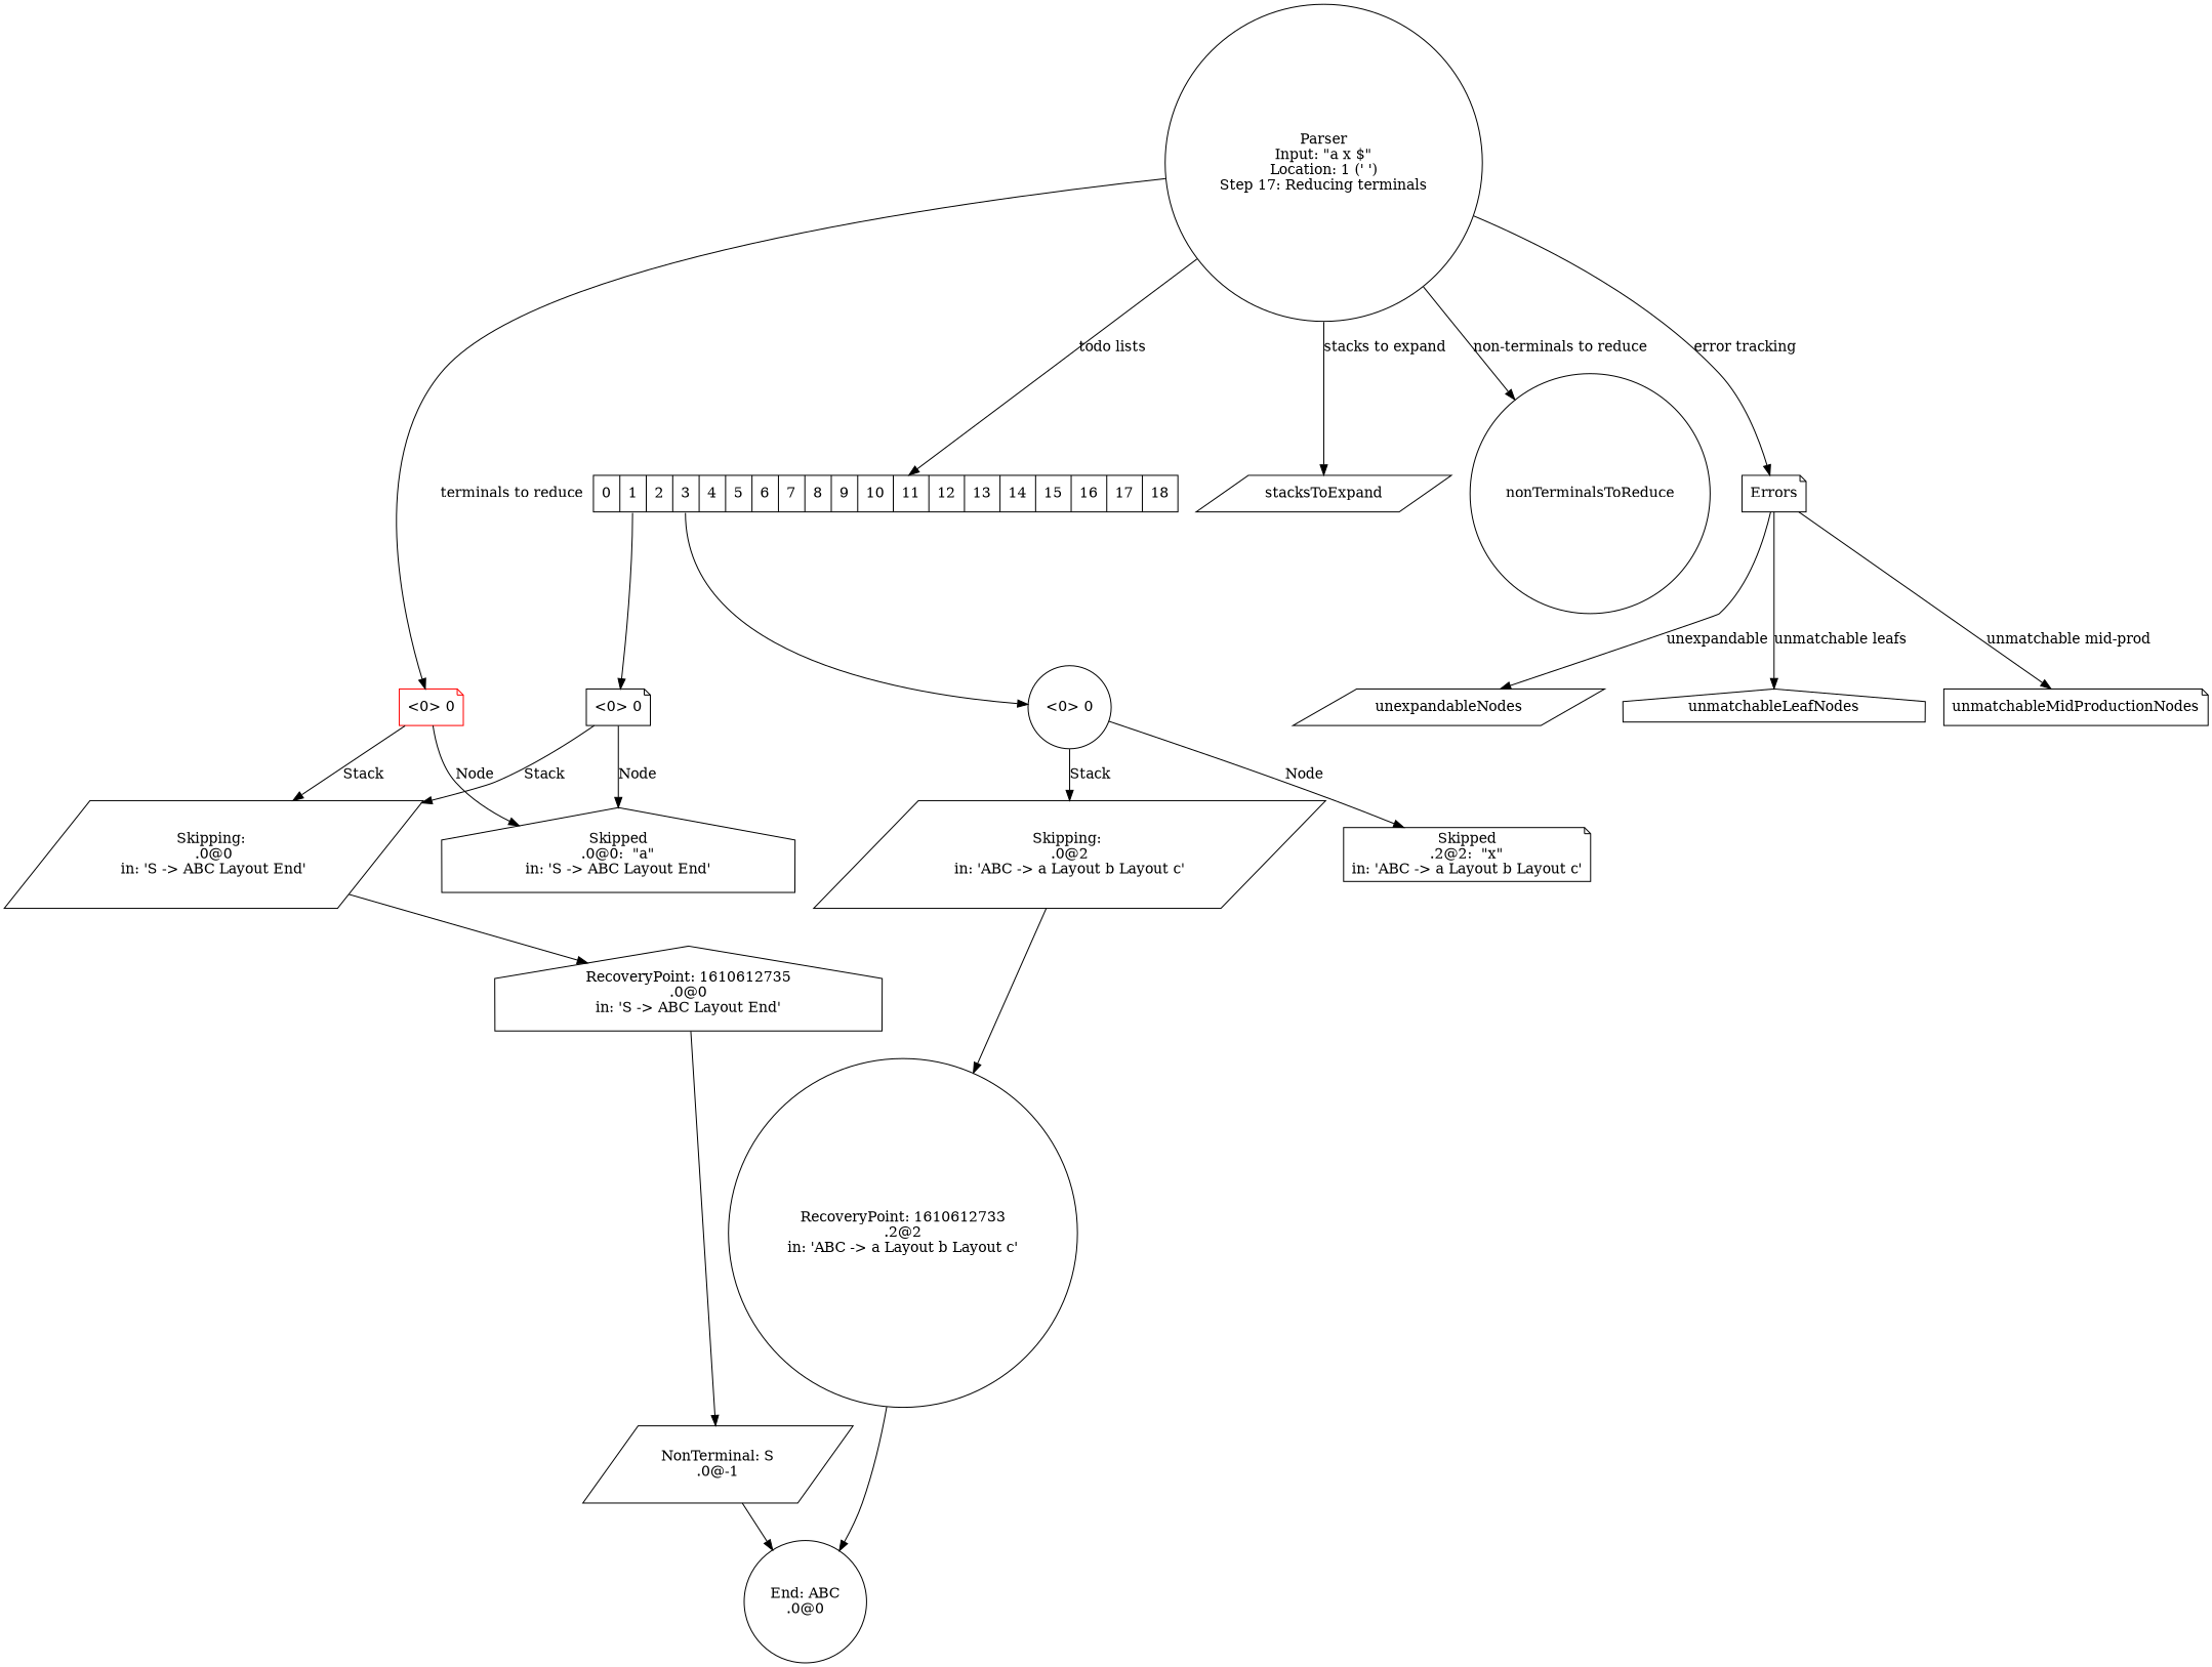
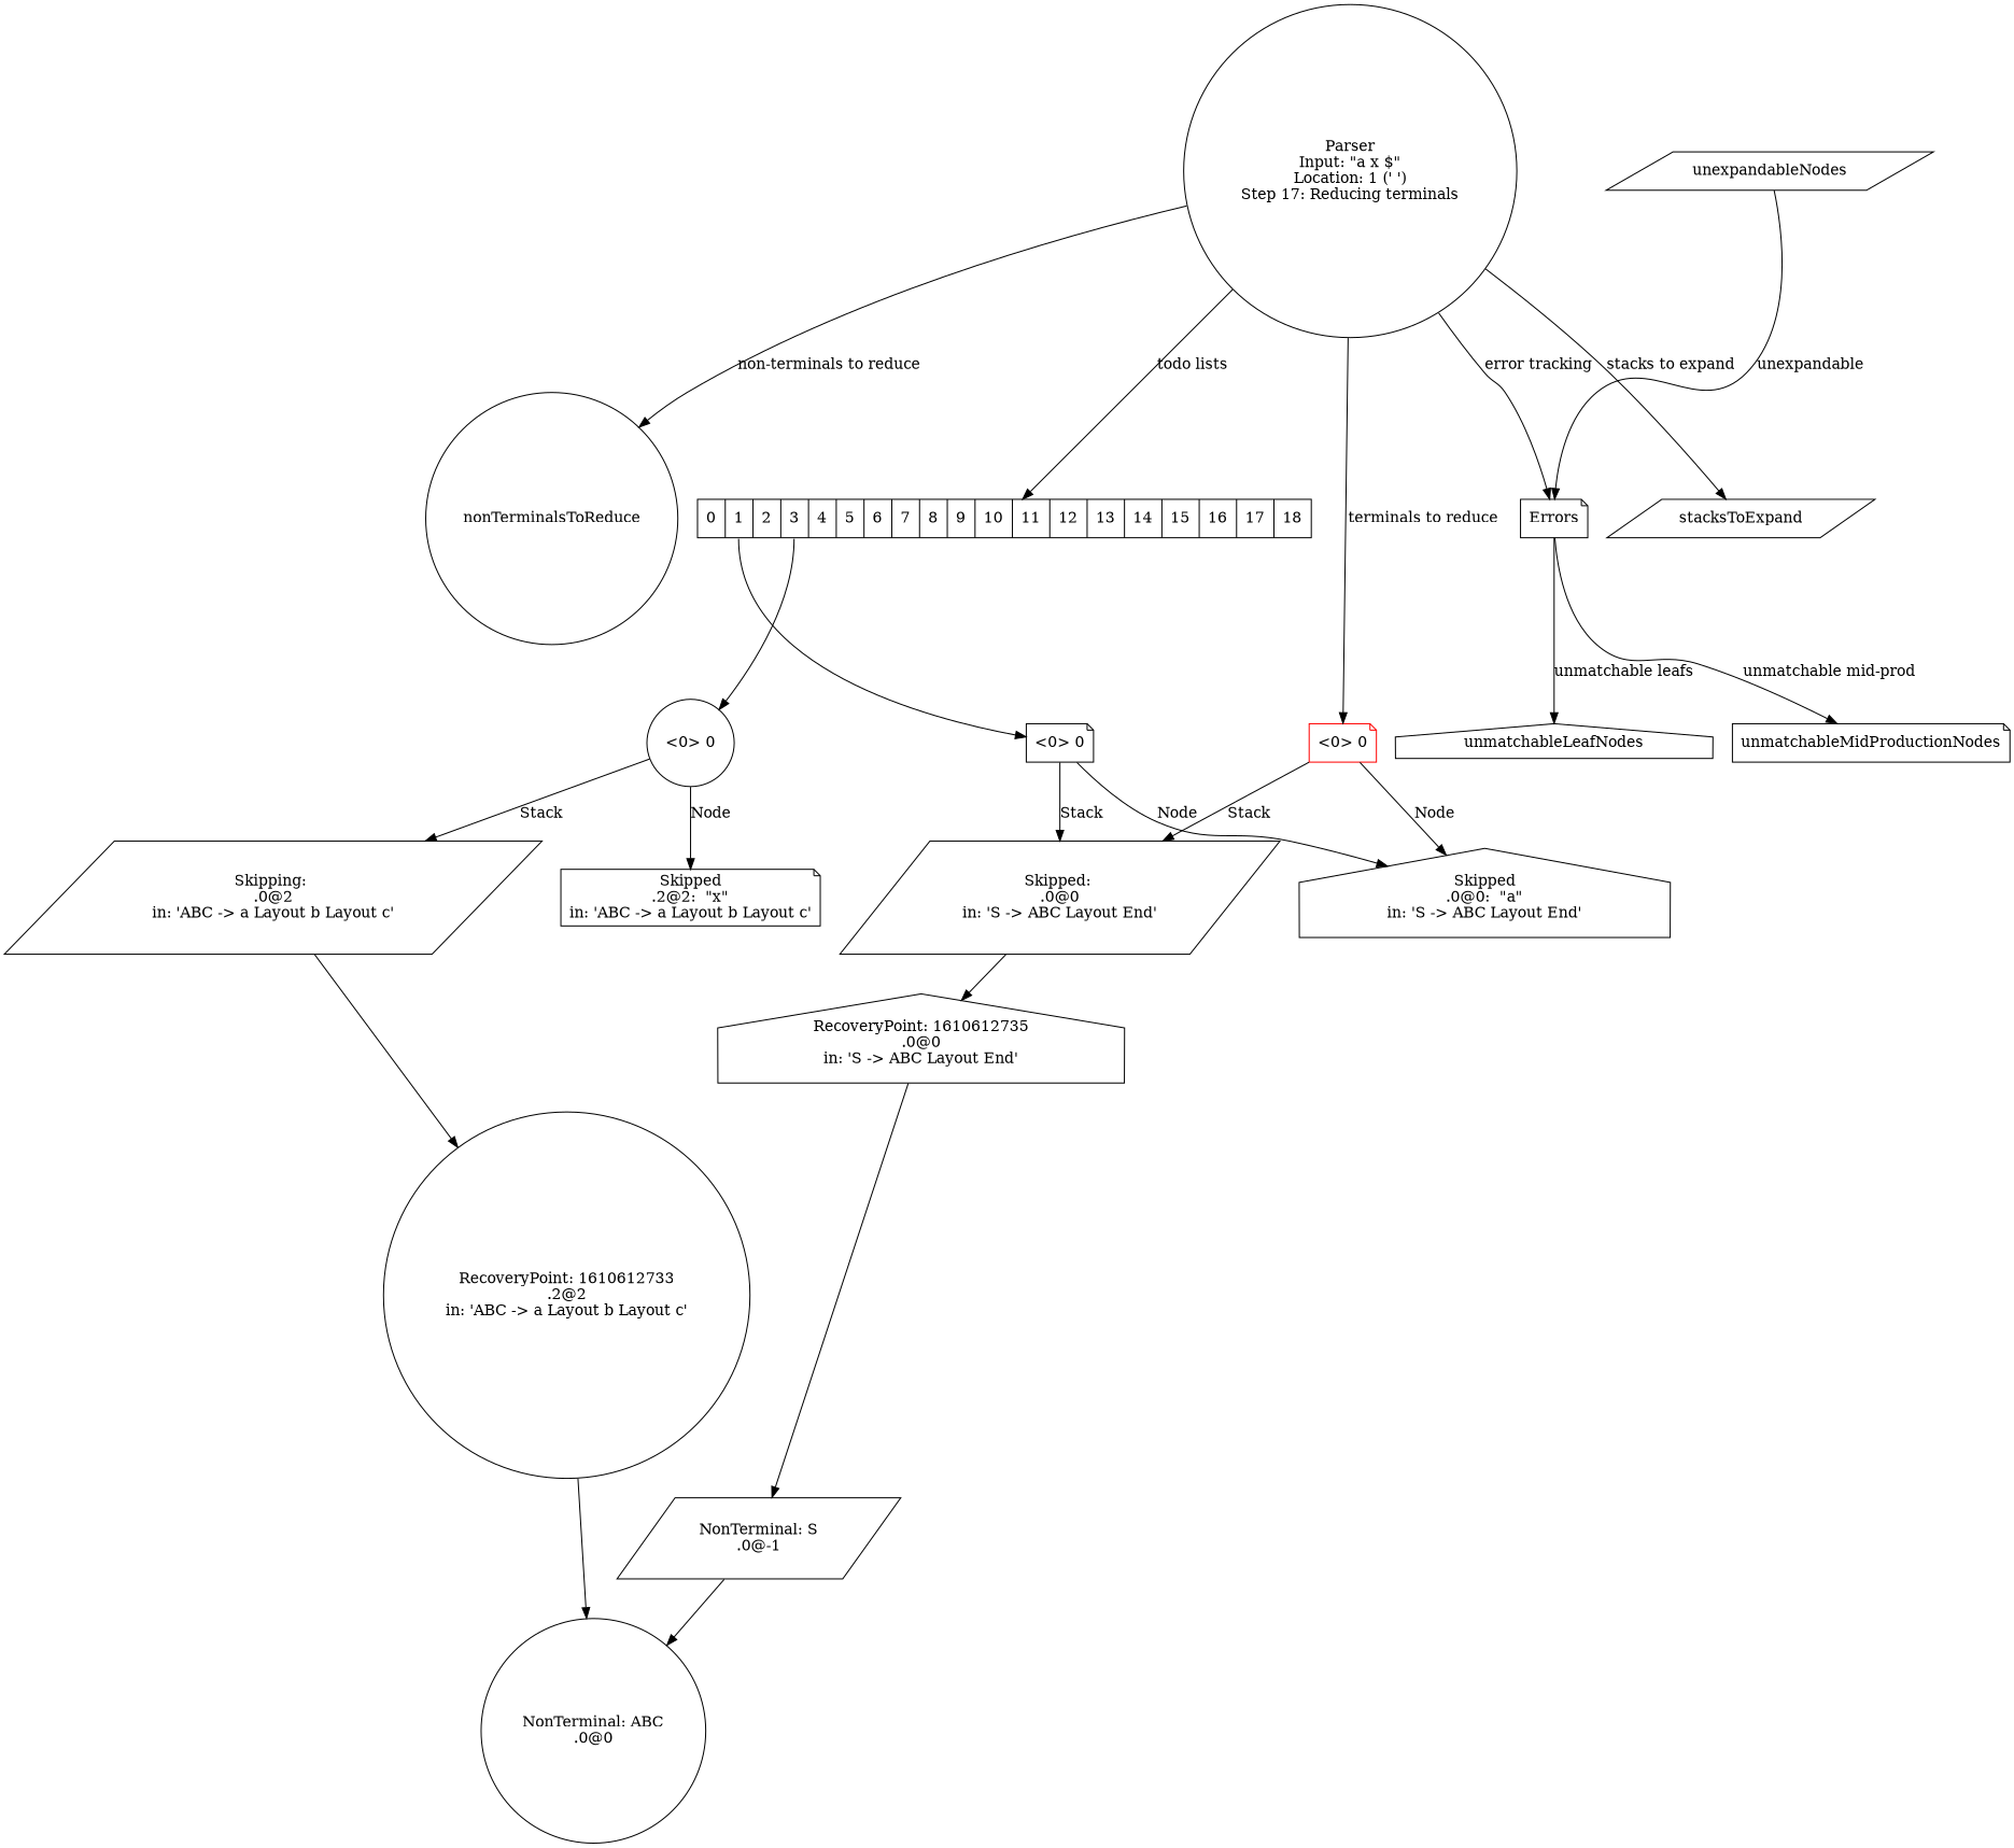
  digraph {
    node [shape=circle]
    n1 [label="Parser\nInput: \"a x $\"\nLocation: 1 (' ')\nStep 17: Reducing terminals"]
    n2 [label="<0> 0 | <1> 1 | <2> 2 | <3> 3 | <4> 4 | <5> 5 | <6> 6 | <7> 7 | <8> 8 | <9> 9 | <10> 10 | <11> 11 | <12> 12 | <13> 13 | <14> 14 | <15> 15 | <16> 16 | <17> 17 | <18> 18" shape=record]
    stacksToExpand [shape=parallelogram]
    n4 [color=red label="<0> 0" shape=note]
    nonTerminalsToReduce
    n6 [label=Errors shape=note]
    n7 [label="<0> 0" shape=note]
    n8 [label="<0> 0"]
-   n9 [label="Skipping: \n.0@0\nin: 'S -> ABC Layout End'" shape=parallelogram]
+   n9 [label="Skipped: \n.0@0\nin: 'S -> ABC Layout End'" shape=parallelogram]
    n10 [label="Skipped\n.0@0:  \"a\"\nin: 'S -> ABC Layout End'" shape=house]
    unexpandableNodes [shape=parallelogram]
    unmatchableLeafNodes [shape=house]
    unmatchableMidProductionNodes [shape=note]
    n14 [label="RecoveryPoint: 1610612735\n.0@0\nin: 'S -> ABC Layout End'" shape=house]
    n15 [label="NonTerminal: S\n.0@-1" shape=parallelogram]
-   n16 [label="End: ABC\n.0@0"]
+   n16 [label="NonTerminal: ABC\n.0@0"]
    n17 [label="Skipping: \n.0@2\nin: 'ABC -> a Layout b Layout c'" shape=parallelogram]
    n18 [label="Skipped\n.2@2:  \"x\"\nin: 'ABC -> a Layout b Layout c'" shape=note]
    n19 [label="RecoveryPoint: 1610612733\n.2@2\nin: 'ABC -> a Layout b Layout c'"]
    n1 -> n2 [label="todo lists"]
    n1 -> stacksToExpand [label="stacks to expand"]
    n1 -> n4 [label="terminals to reduce"]
    n1 -> nonTerminalsToReduce [label="non-terminals to reduce"]
    n1 -> n6 [label="error tracking"]
    n2 -> n7 [tailport=1]
    n2 -> n8 [tailport=3]
    n4 -> n9 [label=Stack tailport="0:sw"]
    n4 -> n10 [label="Node" tailport="0:se"]
-   n6 -> unexpandableNodes [label=unexpandable]
+   unexpandableNodes -> n6 [label=unexpandable]
    n6 -> unmatchableLeafNodes [label="unmatchable leafs"]
    n6 -> unmatchableMidProductionNodes [label="unmatchable mid-prod"]
    n7 -> n9 [label=Stack tailport="0:sw"]
    n7 -> n10 [label="Node" tailport="0:se"]
    n8 -> n17 [label=Stack tailport="0:sw"]
    n8 -> n18 [label="Node" tailport="0:se"]
    n9 -> n14
    n14 -> n15
    n15 -> n16
    n17 -> n19
    n19 -> n16
  }
